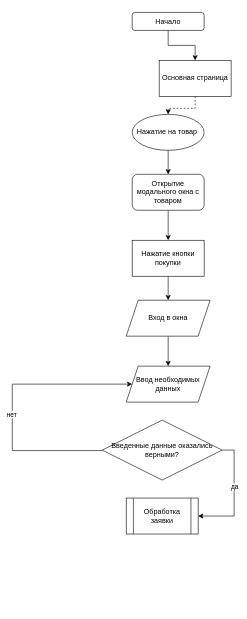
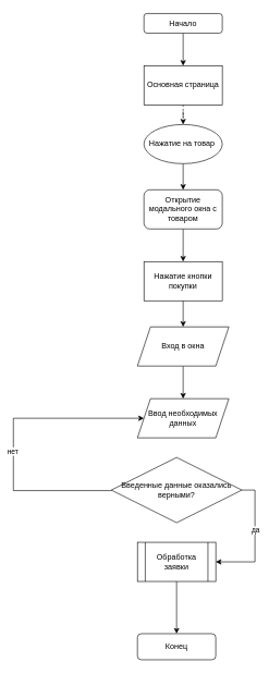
  <mxCell id="0" />
  <mxCell id="1" parent="0" />
  <mxCell id="2" style="edgeStyle=orthogonalEdgeStyle;rounded=0;orthogonalLoop=1;jettySize=auto;html=1;" edge="1" parent="1" source="3" target="5"><mxGeometry relative="1" as="geometry" /></mxCell>
  <mxCell id="3" value="Начало" style="rounded=1;whiteSpace=wrap;html=1;" vertex="1" parent="1"><mxGeometry x="220" y="20" width="120" height="30" as="geometry" /></mxCell>
  <mxCell id="4" style="edgeStyle=orthogonalEdgeStyle;rounded=0;orthogonalLoop=1;jettySize=auto;html=1;dashed=1;" edge="1" parent="1" source="5" target="8"><mxGeometry relative="1" as="geometry"><mxPoint x="280" y="190" as="targetPoint" /></mxGeometry></mxCell>
- <mxCell id="5" value="Основная страница" style="rounded=0;whiteSpace=wrap;html=1;" vertex="1" parent="1"><mxGeometry x="265" y="100" width="120" height="60" as="geometry" /></mxCell>
+ <mxCell id="5" value="Основная страница" style="rounded=0;whiteSpace=wrap;html=1;" vertex="1" parent="1"><mxGeometry x="220" y="100" width="120" height="60" as="geometry" /></mxCell>
  <mxCell id="6" style="edgeStyle=orthogonalEdgeStyle;rounded=0;orthogonalLoop=1;jettySize=auto;html=1;exitX=0.5;exitY=1;exitDx=0;exitDy=0;entryX=0.5;entryY=0;entryDx=0;entryDy=0;" edge="1" parent="1" source="18" target="12"><mxGeometry relative="1" as="geometry"><mxPoint x="349.31" y="520" as="sourcePoint" /><mxPoint x="349.31" y="560" as="targetPoint" /></mxGeometry></mxCell>
  <mxCell id="7" style="edgeStyle=orthogonalEdgeStyle;rounded=0;orthogonalLoop=1;jettySize=auto;html=1;entryX=0.5;entryY=0;entryDx=0;entryDy=0;" edge="1" parent="1" source="8" target="20"><mxGeometry relative="1" as="geometry" /></mxCell>
  <mxCell id="8" value="Нажатие на товар&amp;nbsp;" style="ellipse;whiteSpace=wrap;html=1;" vertex="1" parent="1"><mxGeometry x="220" y="190" width="120" height="60" as="geometry" /></mxCell>
+ <mxCell id="9" value="Конец" style="rounded=1;whiteSpace=wrap;html=1;" vertex="1" parent="1"><mxGeometry x="210" y="970" width="120" height="40" as="geometry" /></mxCell>
+ <mxCell id="10" style="edgeStyle=orthogonalEdgeStyle;rounded=0;orthogonalLoop=1;jettySize=auto;html=1;" edge="1" parent="1" source="11" target="9"><mxGeometry relative="1" as="geometry" /></mxCell>
  <mxCell id="11" value="Обработка заявки" style="shape=process;whiteSpace=wrap;html=1;backgroundOutline=1;" vertex="1" parent="1"><mxGeometry x="210" y="830" width="120" height="60" as="geometry" /></mxCell>
  <mxCell id="12" value="Ввод необходимых данных" style="shape=parallelogram;perimeter=parallelogramPerimeter;whiteSpace=wrap;html=1;fixedSize=1;" vertex="1" parent="1"><mxGeometry x="210" y="610" width="140" height="60" as="geometry" /></mxCell>
  <mxCell id="13" style="edgeStyle=orthogonalEdgeStyle;rounded=0;orthogonalLoop=1;jettySize=auto;html=1;entryX=0;entryY=0.5;entryDx=0;entryDy=0;exitX=0.003;exitY=0.508;exitDx=0;exitDy=0;exitPerimeter=0;" edge="1" parent="1" source="17" target="12"><mxGeometry relative="1" as="geometry"><mxPoint x="159.97" y="670" as="targetPoint" /><Array as="points"><mxPoint x="20" y="751" /><mxPoint x="20" y="640" /></Array><mxPoint x="170" y="746" as="sourcePoint" /></mxGeometry></mxCell>
  <mxCell id="14" value="нет" style="edgeLabel;html=1;align=center;verticalAlign=middle;resizable=0;points=[];" vertex="1" connectable="0" parent="13"><mxGeometry x="-0.04" y="2" relative="1" as="geometry"><mxPoint y="10" as="offset" /></mxGeometry></mxCell>
  <mxCell id="15" style="edgeStyle=orthogonalEdgeStyle;rounded=0;orthogonalLoop=1;jettySize=auto;html=1;entryX=1;entryY=0.5;entryDx=0;entryDy=0;" edge="1" parent="1" source="17" target="11"><mxGeometry relative="1" as="geometry"><mxPoint x="400" y="880" as="targetPoint" /><Array as="points"><mxPoint x="390" y="750" /><mxPoint x="390" y="860" /></Array></mxGeometry></mxCell>
  <mxCell id="16" value="да" style="edgeLabel;html=1;align=center;verticalAlign=middle;resizable=0;points=[];" vertex="1" connectable="0" parent="15"><mxGeometry x="-0.145" relative="1" as="geometry"><mxPoint as="offset" /></mxGeometry></mxCell>
  <mxCell id="17" value="Введенные данные оказались верными?" style="rhombus;whiteSpace=wrap;html=1;" vertex="1" parent="1"><mxGeometry x="170" y="700" width="200" height="100" as="geometry" /></mxCell>
  <mxCell id="18" value="Вход в окна" style="shape=parallelogram;perimeter=parallelogramPerimeter;whiteSpace=wrap;html=1;fixedSize=1;" vertex="1" parent="1"><mxGeometry x="210" y="500" width="140" height="60" as="geometry" /></mxCell>
  <mxCell id="19" style="edgeStyle=orthogonalEdgeStyle;rounded=0;orthogonalLoop=1;jettySize=auto;html=1;entryX=0.5;entryY=0;entryDx=0;entryDy=0;" edge="1" parent="1" source="20" target="22"><mxGeometry relative="1" as="geometry" /></mxCell>
  <mxCell id="20" value="Открытие модального окна с товаром" style="whiteSpace=wrap;html=1;rounded=1;" vertex="1" parent="1"><mxGeometry x="220" y="290" width="120" height="60" as="geometry" /></mxCell>
  <mxCell id="21" style="edgeStyle=orthogonalEdgeStyle;rounded=0;orthogonalLoop=1;jettySize=auto;html=1;entryX=0.5;entryY=0;entryDx=0;entryDy=0;" edge="1" parent="1" source="22" target="18"><mxGeometry relative="1" as="geometry" /></mxCell>
  <mxCell id="22" value="Нажатие кнопки покупки" style="rounded=0;whiteSpace=wrap;html=1;" vertex="1" parent="1"><mxGeometry x="220" y="400" width="120" height="60" as="geometry" /></mxCell>
